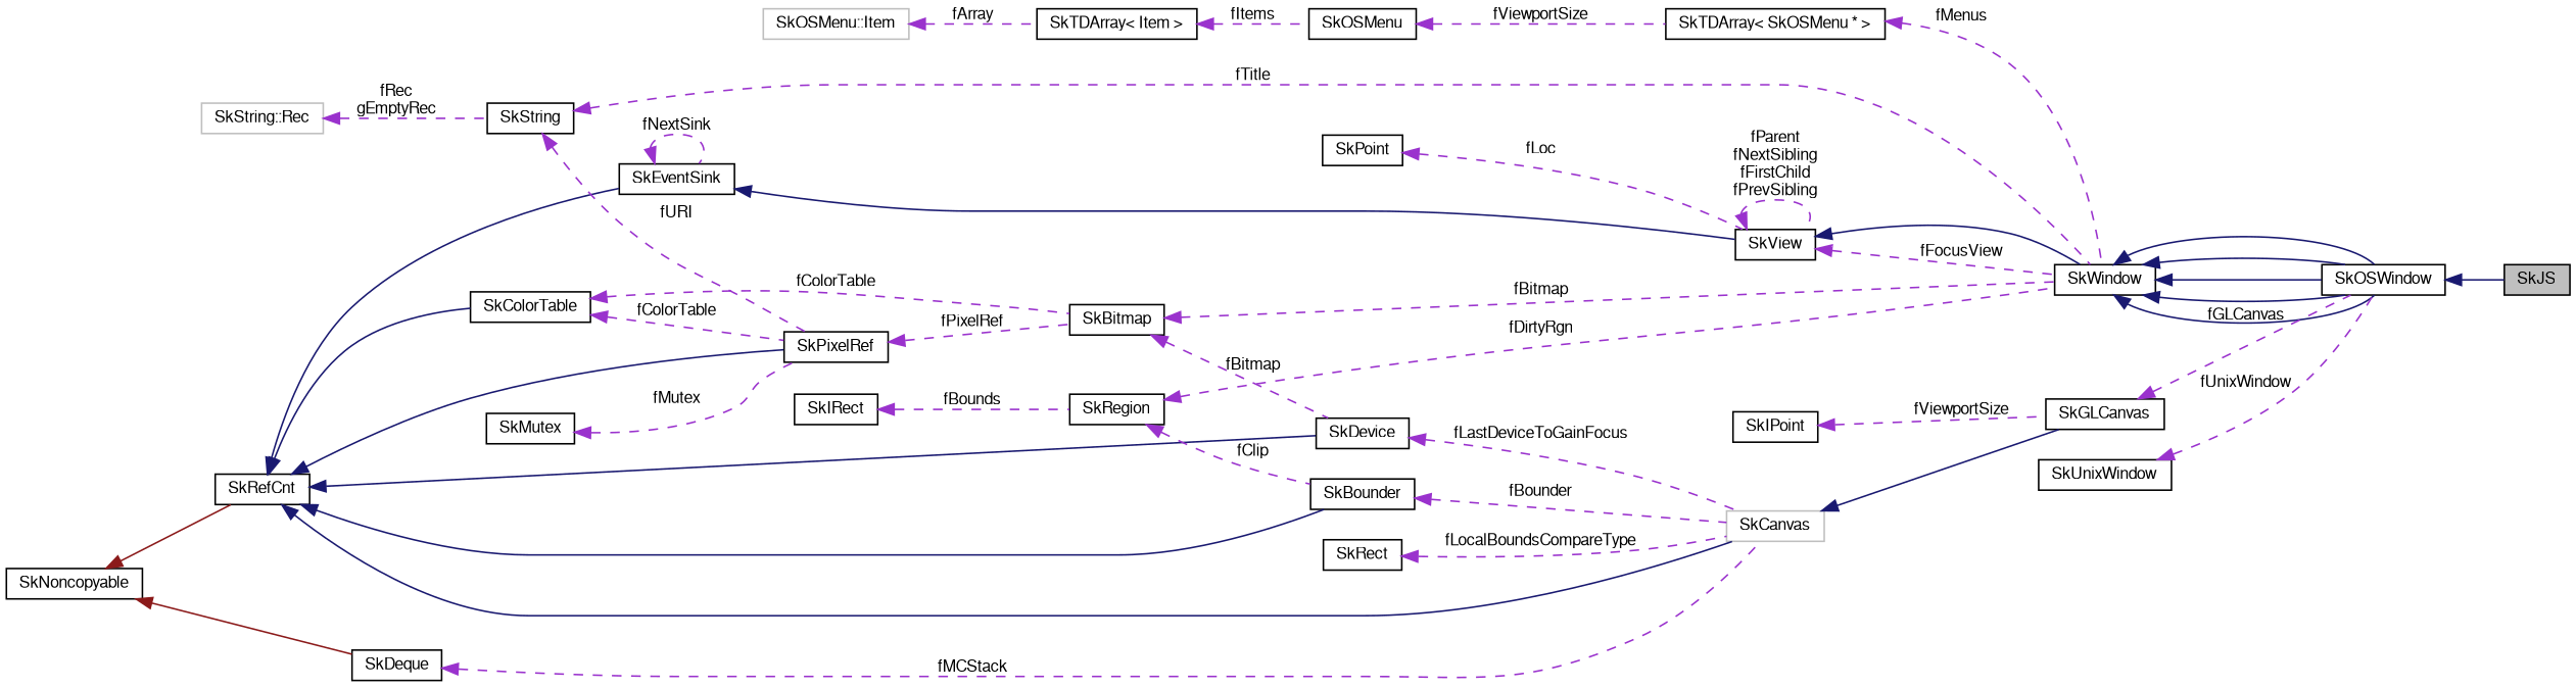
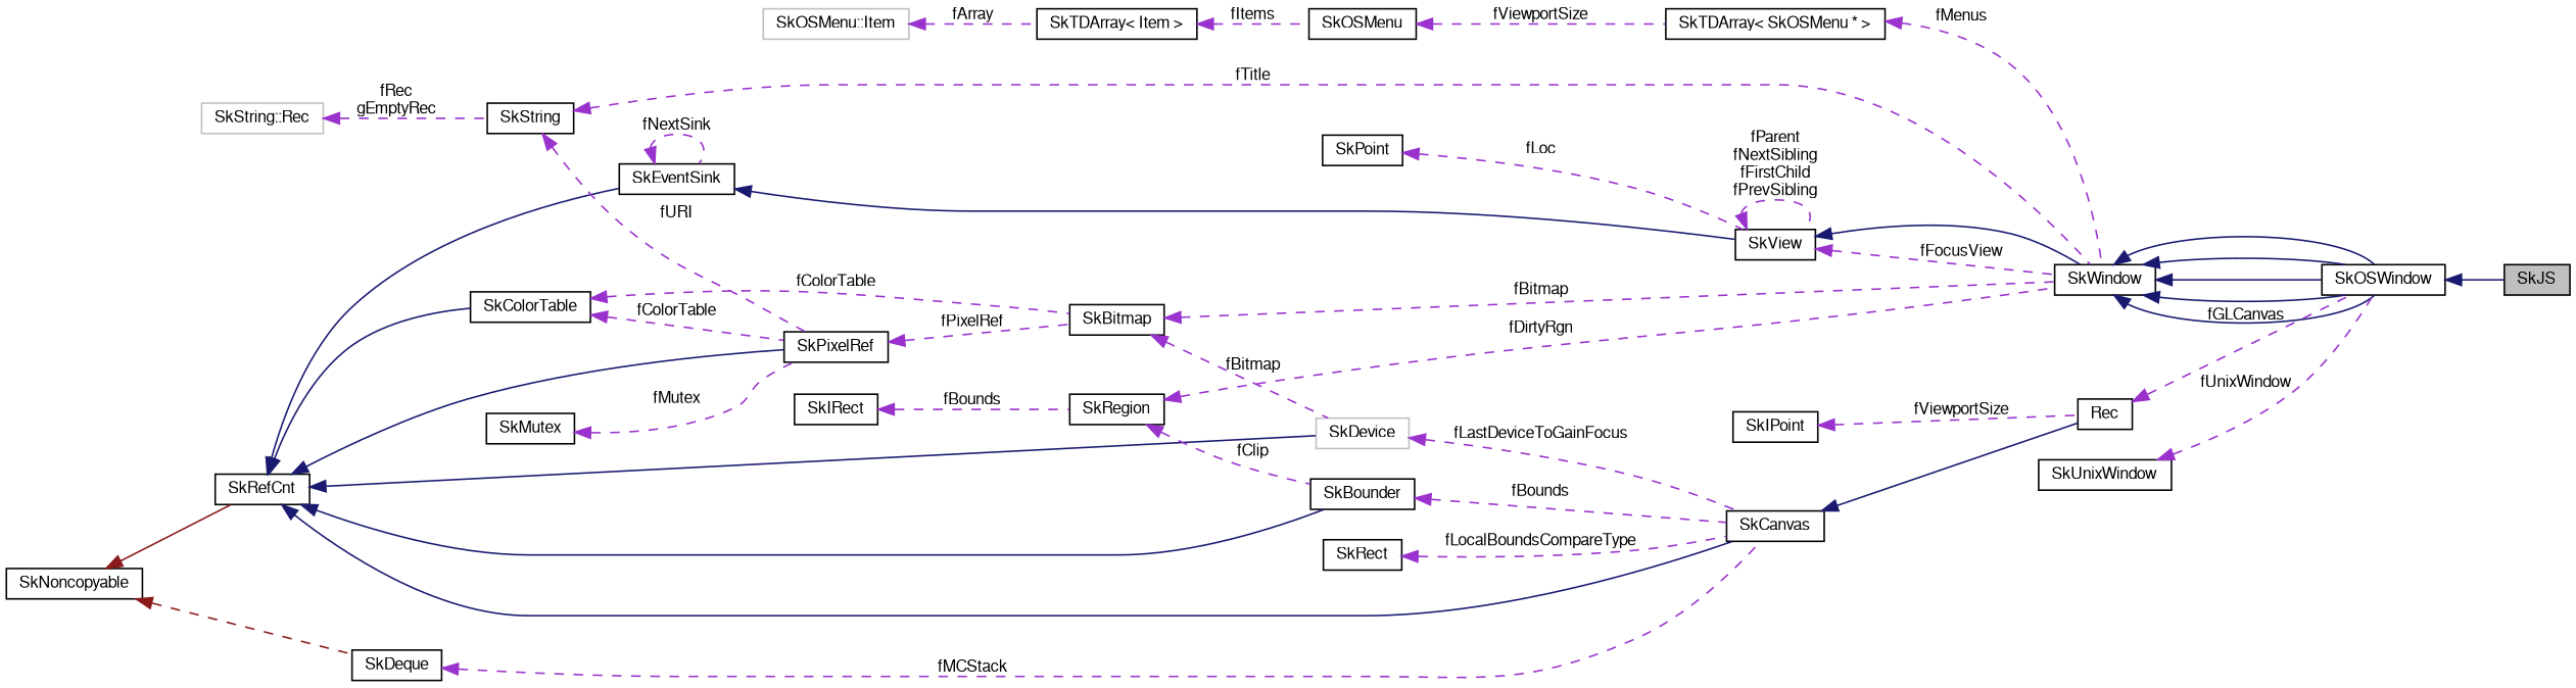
  digraph {
    rankdir=LR
    node [color=black fillcolor=white fontname=FreeSans fontsize=10 shape=record style=filled]
    edge [color=darkorchid3 dir=back fontname=FreeSans fontsize=10 labelfontname=FreeSans labelfontsize=10 style=dashed]
    n1 [fillcolor=grey75 fontcolor=black height=0.2 label=SkJS width=0.4]
    n2 [height=0.2 label=SkOSWindow width=0.4]
    n3 [height=0.2 label=SkWindow width=0.4]
    n4 [height=0.2 label=SkView width=0.4]
    n5 [height=0.2 label=SkEventSink width=0.4]
    n6 [height=0.2 label=SkRefCnt width=0.4]
    n7 [height=0.2 label=SkColorTable width=0.4]
    n8 [height=0.2 label=SkPixelRef width=0.4]
-   n9 [color=grey75 height=0.2 label=SkCanvas width=0.4]
-   n10 [height=0.2 label=SkDevice width=0.4]
+   n9 [height=0.2 label=SkCanvas width=0.4]
+   n10 [color=grey75 height=0.2 label=SkDevice width=0.4]
    n11 [height=0.2 label=SkBounder width=0.4]
    n12 [height=0.2 label=SkBitmap width=0.4]
-   n13 [height=0.2 label=SkGLCanvas width=0.4]
+   n13 [height=0.2 label=Rec width=0.4]
    n14 [height=0.2 label=SkNoncopyable width=0.4]
    n15 [height=0.2 label=SkDeque width=0.4]
    n16 [height=0.2 label=SkPoint width=0.4]
    n17 [height=0.2 label=SkRegion width=0.4]
    n18 [height=0.2 label=SkIRect width=0.4]
    n19 [height=0.2 label=SkMutex width=0.4]
    n20 [height=0.2 label=SkString width=0.4]
    n21 [color=grey75 height=0.2 label="SkString::Rec" width=0.4]
    n22 [height=0.2 label="SkTDArray\< SkOSMenu * \>" width=0.4]
    n23 [height=0.2 label=SkOSMenu width=0.4]
    n24 [height=0.2 label="SkTDArray\< Item \>" width=0.4]
    n25 [color=grey75 height=0.2 label="SkOSMenu::Item" width=0.4]
    n26 [height=0.2 label=SkRect width=0.4]
    n27 [height=0.2 label=SkIPoint width=0.4]
    n28 [height=0.2 label=SkUnixWindow width=0.4]
    n2 -> n1 [color=midnightblue style=solid]
    n3 -> n2 [color=midnightblue style=solid]
    n3 -> n2 [color=midnightblue style=solid]
    n3 -> n2 [color=midnightblue style=solid]
    n3 -> n2 [color=midnightblue style=solid]
    n3 -> n2 [color=midnightblue style=solid]
    n4 -> n3 [color=midnightblue style=solid]
    n4 -> n3 [label=fFocusView]
    n4 -> n4 [label="fParent\nfNextSibling\nfFirstChild\nfPrevSibling"]
    n5 -> n4 [color=midnightblue style=solid]
    n5 -> n5 [label=fNextSink]
    n6 -> n5 [color=midnightblue style=solid]
    n6 -> n7 [color=midnightblue style=solid]
    n6 -> n8 [color=midnightblue style=solid]
    n6 -> n9 [color=midnightblue style=solid]
    n6 -> n10 [color=midnightblue style=solid]
    n6 -> n11 [color=midnightblue style=solid]
    n7 -> n8 [label=fColorTable]
    n7 -> n12 [label=fColorTable]
    n8 -> n12 [label=fPixelRef]
    n9 -> n13 [color=midnightblue style=solid]
    n10 -> n9 [label=fLastDeviceToGainFocus]
-   n11 -> n9 [label=fBounder]
+   n11 -> n9 [label=fBounds]
    n12 -> n3 [label=fBitmap]
    n12 -> n10 [label=fBitmap]
    n13 -> n2 [label=fGLCanvas]
    n14 -> n6 [color=firebrick4 style=solid]
-   n14 -> n15 [color=firebrick4 style=solid]
+   n14 -> n15 [color=firebrick4]
    n15 -> n9 [label=fMCStack]
    n16 -> n4 [label=fLoc]
    n17 -> n3 [label=fDirtyRgn]
    n17 -> n11 [label=fClip]
    n18 -> n17 [label=fBounds]
    n19 -> n8 [label=fMutex]
    n20 -> n3 [label=fTitle]
    n20 -> n8 [label=fURI]
    n21 -> n20 [label="fRec\ngEmptyRec"]
    n22 -> n3 [label=fMenus]
    n23 -> n22 [label=fViewportSize]
    n24 -> n23 [label=fItems]
    n25 -> n24 [label=fArray]
    n26 -> n9 [label=fLocalBoundsCompareType]
    n27 -> n13 [label=fViewportSize]
    n28 -> n2 [label=fUnixWindow]
  }
